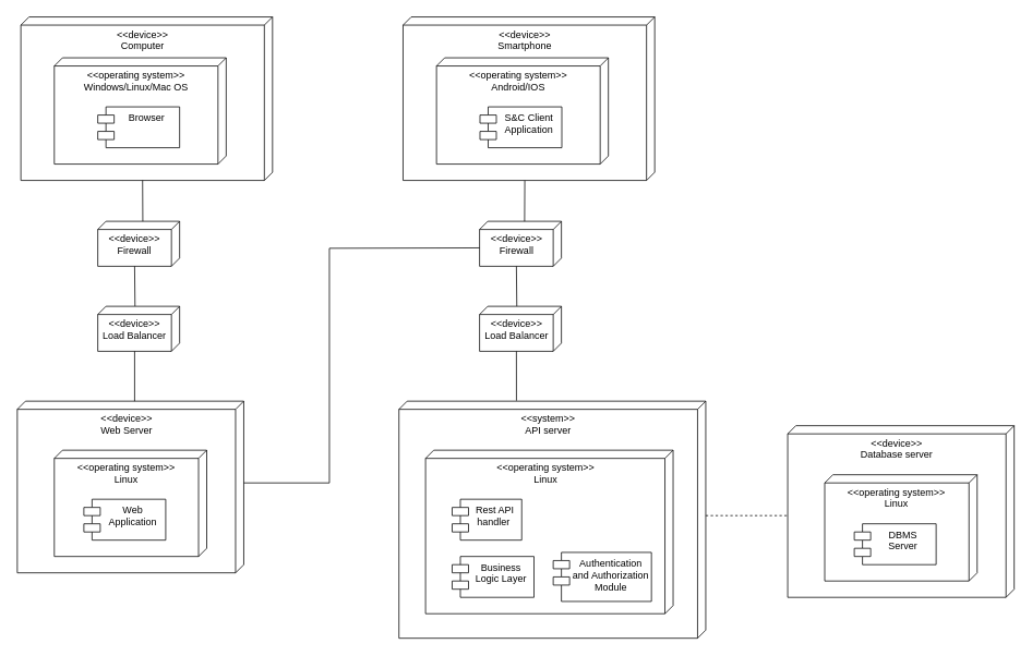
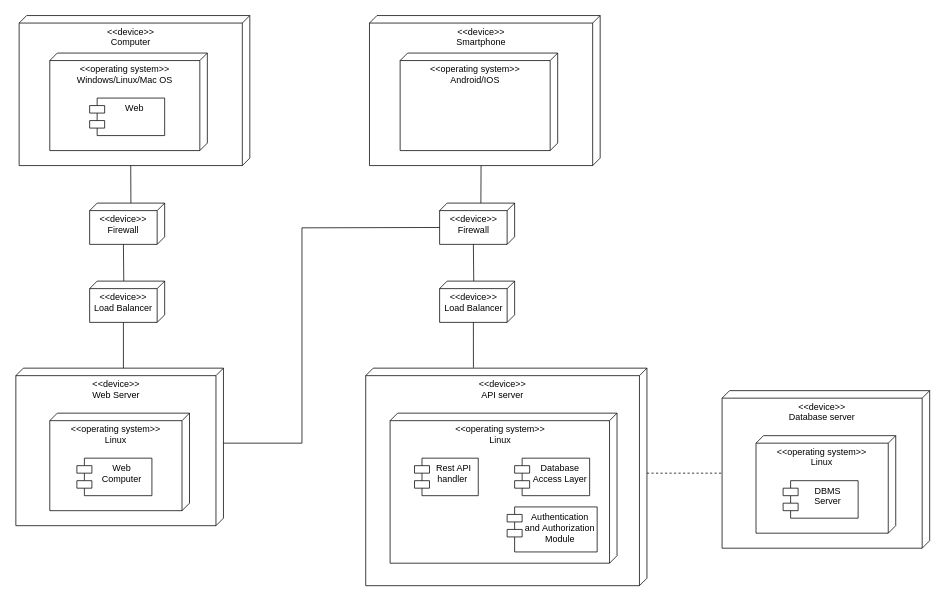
  <mxCell id="0" />
  <mxCell id="1" parent="0" />
  <mxCell id="2" value="&amp;lt;&amp;lt;device&amp;gt;&amp;gt;&lt;br&gt;Computer" style="verticalAlign=top;align=center;spacingTop=8;spacingLeft=2;spacingRight=12;shape=cube;size=10;direction=south;fontStyle=0;html=1;whiteSpace=wrap;" vertex="1" parent="1"><mxGeometry x="25" y="20" width="307.5" height="200" as="geometry" /></mxCell>
  <mxCell id="3" value="&amp;lt;&amp;lt;operating system&amp;gt;&amp;gt;&lt;div&gt;Windows/Linux/Mac OS&lt;/div&gt;" style="verticalAlign=top;align=center;spacingTop=8;spacingLeft=2;spacingRight=12;shape=cube;size=10;direction=south;fontStyle=0;html=1;whiteSpace=wrap;" vertex="1" parent="1"><mxGeometry x="65.87" y="70" width="210" height="130" as="geometry" /></mxCell>
- <mxCell id="4" value="Browser" style="shape=module;align=left;spacingLeft=20;align=center;verticalAlign=top;whiteSpace=wrap;html=1;fontStyle=0" vertex="1" parent="1"><mxGeometry x="119" y="130" width="100" height="50" as="geometry" /></mxCell>
+ <mxCell id="4" value="Web" style="shape=module;align=left;spacingLeft=20;align=center;verticalAlign=top;whiteSpace=wrap;html=1;fontStyle=0" vertex="1" parent="1"><mxGeometry x="119" y="130" width="100" height="50" as="geometry" /></mxCell>
  <mxCell id="5" value="&lt;font face=&quot;Helvetica&quot;&gt;&amp;lt;&amp;lt;device&amp;gt;&amp;gt;&lt;br&gt;Load Balancer&lt;/font&gt;" style="verticalAlign=top;align=center;spacingTop=8;spacingLeft=2;spacingRight=12;shape=cube;size=10;direction=south;fontStyle=0;html=1;whiteSpace=wrap;strokeColor=default;" vertex="1" parent="1"><mxGeometry x="119" y="374" width="100" height="55" as="geometry" /></mxCell>
  <mxCell id="6" value="&lt;font face=&quot;Helvetica&quot;&gt;&amp;lt;&amp;lt;device&amp;gt;&amp;gt;&lt;br&gt;Firewall&lt;/font&gt;" style="verticalAlign=top;align=center;spacingTop=8;spacingLeft=2;spacingRight=12;shape=cube;size=10;direction=south;fontStyle=0;html=1;whiteSpace=wrap;" vertex="1" parent="1"><mxGeometry x="119" y="270" width="100" height="55" as="geometry" /></mxCell>
  <mxCell id="7" value="" style="endArrow=none;html=1;rounded=0;entryX=0;entryY=0;entryDx=200;entryDy=158.75;entryPerimeter=0;exitX=0;exitY=0;exitDx=0;exitDy=45;exitPerimeter=0;" edge="1" parent="1" source="6" target="2"><mxGeometry width="50" height="50" relative="1" as="geometry"><mxPoint x="382" y="520" as="sourcePoint" /><mxPoint x="432" y="470" as="targetPoint" /></mxGeometry></mxCell>
  <mxCell id="8" value="" style="endArrow=none;html=1;rounded=0;entryX=0;entryY=0;entryDx=55;entryDy=55;entryPerimeter=0;exitX=-0.004;exitY=0.545;exitDx=0;exitDy=0;exitPerimeter=0;" edge="1" parent="1" source="5" target="6"><mxGeometry width="50" height="50" relative="1" as="geometry"><mxPoint x="302" y="450" as="sourcePoint" /><mxPoint x="352" y="400" as="targetPoint" /></mxGeometry></mxCell>
  <mxCell id="9" value="&lt;font face=&quot;Helvetica&quot;&gt;&amp;lt;&amp;lt;device&amp;gt;&amp;gt;&lt;br&gt;Load Balancer&lt;/font&gt;" style="verticalAlign=top;align=center;spacingTop=8;spacingLeft=2;spacingRight=12;shape=cube;size=10;direction=south;fontStyle=0;html=1;whiteSpace=wrap;strokeColor=default;" vertex="1" parent="1"><mxGeometry x="585.5" y="374" width="100" height="55" as="geometry" /></mxCell>
  <mxCell id="10" value="&lt;font face=&quot;Helvetica&quot;&gt;&amp;lt;&amp;lt;device&amp;gt;&amp;gt;&lt;br&gt;Firewall&lt;/font&gt;" style="verticalAlign=top;align=center;spacingTop=8;spacingLeft=2;spacingRight=12;shape=cube;size=10;direction=south;fontStyle=0;html=1;whiteSpace=wrap;" vertex="1" parent="1"><mxGeometry x="585.5" y="270" width="100" height="55" as="geometry" /></mxCell>
  <mxCell id="11" value="" style="endArrow=none;html=1;rounded=0;entryX=0;entryY=0;entryDx=200;entryDy=158.75;entryPerimeter=0;exitX=0;exitY=0;exitDx=0;exitDy=45;exitPerimeter=0;" edge="1" parent="1" source="10" target="29"><mxGeometry width="50" height="50" relative="1" as="geometry"><mxPoint x="857.5" y="520" as="sourcePoint" /><mxPoint x="640.75" y="220" as="targetPoint" /></mxGeometry></mxCell>
  <mxCell id="12" value="" style="endArrow=none;html=1;rounded=0;entryX=0;entryY=0;entryDx=55;entryDy=55;entryPerimeter=0;exitX=-0.004;exitY=0.545;exitDx=0;exitDy=0;exitPerimeter=0;" edge="1" parent="1" source="9" target="10"><mxGeometry width="50" height="50" relative="1" as="geometry"><mxPoint x="768.5" y="450" as="sourcePoint" /><mxPoint x="818.5" y="400" as="targetPoint" /></mxGeometry></mxCell>
  <mxCell id="13" value="&amp;lt;&amp;lt;device&amp;gt;&amp;gt;&lt;br&gt;Web Server" style="verticalAlign=top;align=center;spacingTop=8;spacingLeft=2;spacingRight=12;shape=cube;size=10;direction=south;fontStyle=0;html=1;whiteSpace=wrap;" vertex="1" parent="1"><mxGeometry x="20.62" y="490" width="276.75" height="210" as="geometry" /></mxCell>
  <mxCell id="14" value="&amp;lt;&amp;lt;operating system&amp;gt;&amp;gt;&lt;div&gt;Linux&lt;/div&gt;" style="verticalAlign=top;align=center;spacingTop=8;spacingLeft=2;spacingRight=12;shape=cube;size=10;direction=south;fontStyle=0;html=1;whiteSpace=wrap;" vertex="1" parent="1"><mxGeometry x="65.87" y="550" width="186.25" height="130" as="geometry" /></mxCell>
- <mxCell id="15" value="Web Application" style="shape=module;align=left;spacingLeft=20;align=center;verticalAlign=top;whiteSpace=wrap;html=1;fontStyle=0" vertex="1" parent="1"><mxGeometry x="101.99" y="610" width="100" height="50" as="geometry" /></mxCell>
+ <mxCell id="15" value="Web Computer" style="shape=module;align=left;spacingLeft=20;align=center;verticalAlign=top;whiteSpace=wrap;html=1;fontStyle=0" vertex="1" parent="1"><mxGeometry x="101.99" y="610" width="100" height="50" as="geometry" /></mxCell>
  <mxCell id="16" value="" style="endArrow=none;html=1;rounded=0;entryX=0;entryY=0;entryDx=55;entryDy=55;entryPerimeter=0;exitX=0;exitY=0;exitDx=0;exitDy=133.375;exitPerimeter=0;" edge="1" parent="1" source="13" target="5"><mxGeometry width="50" height="50" relative="1" as="geometry"><mxPoint x="372" y="760" as="sourcePoint" /><mxPoint x="422" y="710" as="targetPoint" /></mxGeometry></mxCell>
  <mxCell id="17" value="" style="endArrow=none;html=1;rounded=0;entryX=0;entryY=0;entryDx=32.5;entryDy=100;entryPerimeter=0;exitX=0;exitY=0;exitDx=100;exitDy=0;exitPerimeter=0;" edge="1" parent="1" source="13" target="10"><mxGeometry width="50" height="50" relative="1" as="geometry"><mxPoint x="297" y="720" as="sourcePoint" /><mxPoint x="422" y="480" as="targetPoint" /><Array as="points"><mxPoint x="402" y="590" /><mxPoint x="402" y="303" /></Array></mxGeometry></mxCell>
- <mxCell id="18" value="&amp;lt;&amp;lt;system&amp;gt;&amp;gt;&lt;br&gt;API server" style="verticalAlign=top;align=center;spacingTop=8;spacingLeft=2;spacingRight=12;shape=cube;size=10;direction=south;fontStyle=0;html=1;whiteSpace=wrap;" vertex="1" parent="1"><mxGeometry x="487" y="490" width="374.87" height="290" as="geometry" /></mxCell>
+ <mxCell id="18" value="&amp;lt;&amp;lt;device&amp;gt;&amp;gt;&lt;br&gt;API server" style="verticalAlign=top;align=center;spacingTop=8;spacingLeft=2;spacingRight=12;shape=cube;size=10;direction=south;fontStyle=0;html=1;whiteSpace=wrap;" vertex="1" parent="1"><mxGeometry x="487" y="490" width="374.87" height="290" as="geometry" /></mxCell>
  <mxCell id="19" value="&amp;lt;&amp;lt;operating system&amp;gt;&amp;gt;&lt;div&gt;Linux&lt;/div&gt;" style="verticalAlign=top;align=center;spacingTop=8;spacingLeft=2;spacingRight=12;shape=cube;size=10;direction=south;fontStyle=0;html=1;whiteSpace=wrap;" vertex="1" parent="1"><mxGeometry x="519.5" y="550" width="302.5" height="200" as="geometry" /></mxCell>
  <mxCell id="20" value="Rest API handler&amp;nbsp;" style="shape=module;align=left;spacingLeft=20;align=center;verticalAlign=top;whiteSpace=wrap;html=1;fontStyle=0" vertex="1" parent="1"><mxGeometry x="552" y="610" width="85" height="50" as="geometry" /></mxCell>
  <mxCell id="21" value="" style="endArrow=none;html=1;rounded=0;entryX=0;entryY=0;entryDx=55;entryDy=55;entryPerimeter=0;exitX=-0.002;exitY=0.617;exitDx=0;exitDy=0;exitPerimeter=0;" edge="1" parent="1" source="18" target="9"><mxGeometry width="50" height="50" relative="1" as="geometry"><mxPoint x="372" y="700" as="sourcePoint" /><mxPoint x="422" y="650" as="targetPoint" /></mxGeometry></mxCell>
- <mxCell id="22" value="Business &lt;br&gt;Logic Layer" style="shape=module;align=left;spacingLeft=20;align=center;verticalAlign=top;whiteSpace=wrap;html=1;fontStyle=0" vertex="1" parent="1"><mxGeometry x="552" y="680" width="100" height="50" as="geometry" /></mxCell>
+ <mxCell id="23" value="Database Access Layer" style="shape=module;align=left;spacingLeft=20;align=center;verticalAlign=top;whiteSpace=wrap;html=1;fontStyle=0" vertex="1" parent="1"><mxGeometry x="685.5" y="610" width="100" height="50" as="geometry" /></mxCell>
  <mxCell id="24" value="&lt;div style=&quot;&quot;&gt;&lt;span style=&quot;background-color: initial;&quot;&gt;Authentication and Authorization Module&lt;/span&gt;&lt;/div&gt;" style="shape=module;align=center;spacingLeft=20;align=center;verticalAlign=top;whiteSpace=wrap;html=1;fontStyle=0" vertex="1" parent="1"><mxGeometry x="675.5" y="675" width="120" height="60" as="geometry" /></mxCell>
  <mxCell id="25" value="&amp;lt;&amp;lt;device&amp;gt;&amp;gt;&lt;br&gt;Database server" style="verticalAlign=top;align=center;spacingTop=8;spacingLeft=2;spacingRight=12;shape=cube;size=10;direction=south;fontStyle=0;html=1;whiteSpace=wrap;" vertex="1" parent="1"><mxGeometry x="962" y="520" width="276.75" height="210" as="geometry" /></mxCell>
  <mxCell id="26" value="&amp;lt;&amp;lt;operating system&amp;gt;&amp;gt;&lt;div&gt;Linux&lt;/div&gt;" style="verticalAlign=top;align=center;spacingTop=8;spacingLeft=2;spacingRight=12;shape=cube;size=10;direction=south;fontStyle=0;html=1;whiteSpace=wrap;" vertex="1" parent="1"><mxGeometry x="1007.25" y="580" width="186.25" height="130" as="geometry" /></mxCell>
  <mxCell id="27" value="DBMS &lt;br&gt;Server" style="shape=module;align=left;spacingLeft=20;align=center;verticalAlign=top;whiteSpace=wrap;html=1;fontStyle=0" vertex="1" parent="1"><mxGeometry x="1043.37" y="640" width="100" height="50" as="geometry" /></mxCell>
  <mxCell id="28" value="" style="endArrow=none;html=1;rounded=0;entryX=0;entryY=0;entryDx=110;entryDy=276.75;entryPerimeter=0;exitX=0;exitY=0;exitDx=140;exitDy=0;exitPerimeter=0;dashed=1;" edge="1" parent="1" source="18" target="25"><mxGeometry width="50" height="50" relative="1" as="geometry"><mxPoint x="682" y="620" as="sourcePoint" /><mxPoint x="732" y="570" as="targetPoint" /></mxGeometry></mxCell>
  <mxCell id="29" value="&amp;lt;&amp;lt;device&amp;gt;&amp;gt;&lt;br&gt;Smartphone" style="verticalAlign=top;align=center;spacingTop=8;spacingLeft=2;spacingRight=12;shape=cube;size=10;direction=south;fontStyle=0;html=1;whiteSpace=wrap;" vertex="1" parent="1"><mxGeometry x="492" y="20" width="307.5" height="200" as="geometry" /></mxCell>
  <mxCell id="30" value="&amp;lt;&amp;lt;operating system&amp;gt;&amp;gt;&lt;div&gt;Android/IOS&lt;/div&gt;" style="verticalAlign=top;align=center;spacingTop=8;spacingLeft=2;spacingRight=12;shape=cube;size=10;direction=south;fontStyle=0;html=1;whiteSpace=wrap;" vertex="1" parent="1"><mxGeometry x="532.87" y="70" width="210" height="130" as="geometry" /></mxCell>
- <mxCell id="31" value="S&amp;amp;C Client Application" style="shape=module;align=left;spacingLeft=20;align=center;verticalAlign=top;whiteSpace=wrap;html=1;fontStyle=0" vertex="1" parent="1"><mxGeometry x="586" y="130" width="100" height="50" as="geometry" /></mxCell>
